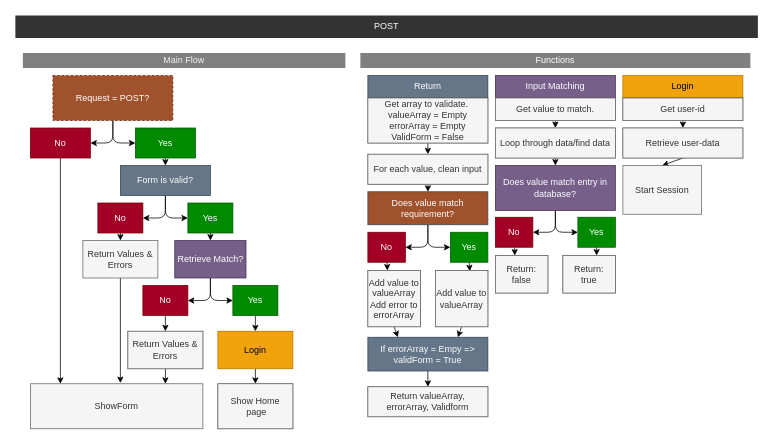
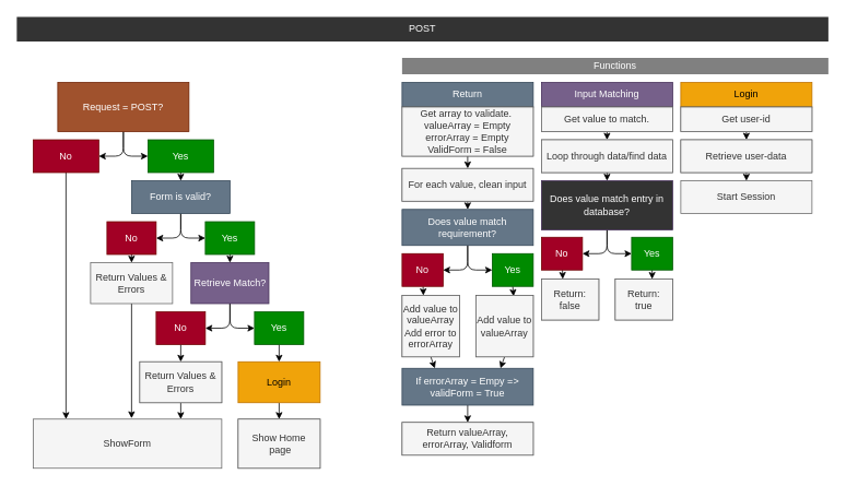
  <mxCell id="0" />
  <mxCell id="1" parent="0" />
  <mxCell id="2" value="&lt;font color=&quot;#ffffff&quot;&gt;POST&lt;/font&gt;" style="whiteSpace=wrap;html=1;fillColor=#333333;strokeColor=none;" vertex="1" parent="1"><mxGeometry x="20" y="20" width="990" height="30" as="geometry" /></mxCell>
  <mxCell id="3" style="edgeStyle=none;html=1;exitX=0.5;exitY=1;exitDx=0;exitDy=0;entryX=1;entryY=0.5;entryDx=0;entryDy=0;fontColor=#FFFFFF;" edge="1" parent="1" source="5" target="9"><mxGeometry relative="1" as="geometry"><Array as="points"><mxPoint x="150" y="190" /></Array></mxGeometry></mxCell>
  <mxCell id="4" style="edgeStyle=none;html=1;exitX=0.5;exitY=1;exitDx=0;exitDy=0;entryX=0;entryY=0.5;entryDx=0;entryDy=0;fontColor=#FFFFFF;" edge="1" parent="1" source="5" target="7"><mxGeometry relative="1" as="geometry"><Array as="points"><mxPoint x="150" y="190" /></Array></mxGeometry></mxCell>
- <mxCell id="5" value="Request = POST?" style="whiteSpace=wrap;html=1;fillColor=#a0522d;fontColor=#ffffff;strokeColor=#6D1F00;dashed=1;" vertex="1" parent="1"><mxGeometry x="70" y="100" width="160" height="60" as="geometry" /></mxCell>
+ <mxCell id="5" value="Request = POST?" style="whiteSpace=wrap;html=1;fillColor=#a0522d;fontColor=#ffffff;strokeColor=#6D1F00;" vertex="1" parent="1"><mxGeometry x="70" y="100" width="160" height="60" as="geometry" /></mxCell>
  <mxCell id="6" style="edgeStyle=none;html=1;exitX=0.5;exitY=1;exitDx=0;exitDy=0;entryX=0.5;entryY=0;entryDx=0;entryDy=0;" edge="1" parent="1" source="7" target="13"><mxGeometry relative="1" as="geometry" /></mxCell>
  <mxCell id="7" value="Yes" style="whiteSpace=wrap;html=1;fillColor=#008a00;strokeColor=#005700;fontColor=#ffffff;" vertex="1" parent="1"><mxGeometry x="180" y="170" width="80" height="40" as="geometry" /></mxCell>
  <mxCell id="8" style="edgeStyle=none;html=1;entryX=0.174;entryY=0;entryDx=0;entryDy=0;entryPerimeter=0;" edge="1" parent="1" source="9" target="10"><mxGeometry relative="1" as="geometry" /></mxCell>
  <mxCell id="9" value="No" style="whiteSpace=wrap;html=1;fillColor=#a20025;strokeColor=#6F0000;fontColor=#ffffff;" vertex="1" parent="1"><mxGeometry x="40" y="170" width="80" height="40" as="geometry" /></mxCell>
  <mxCell id="10" value="ShowForm" style="whiteSpace=wrap;html=1;fillColor=#f5f5f5;fontColor=#333333;strokeColor=#666666;" vertex="1" parent="1"><mxGeometry x="40" y="511" width="230" height="60" as="geometry" /></mxCell>
  <mxCell id="11" style="edgeStyle=none;html=1;exitX=0.5;exitY=1;exitDx=0;exitDy=0;entryX=0;entryY=0.5;entryDx=0;entryDy=0;fontColor=#FFFFFF;" edge="1" parent="1" source="13" target="15"><mxGeometry relative="1" as="geometry"><Array as="points"><mxPoint x="220" y="290" /></Array></mxGeometry></mxCell>
  <mxCell id="12" style="edgeStyle=none;html=1;exitX=0.5;exitY=1;exitDx=0;exitDy=0;entryX=1;entryY=0.5;entryDx=0;entryDy=0;fontColor=#FFFFFF;" edge="1" parent="1" source="13" target="17"><mxGeometry relative="1" as="geometry"><Array as="points"><mxPoint x="220" y="290" /></Array></mxGeometry></mxCell>
  <mxCell id="13" value="Form is valid?" style="whiteSpace=wrap;html=1;fillColor=#647687;fontColor=#ffffff;strokeColor=#314354;" vertex="1" parent="1"><mxGeometry x="160" y="220" width="120" height="40" as="geometry" /></mxCell>
  <mxCell id="14" style="edgeStyle=none;html=1;exitX=0.5;exitY=1;exitDx=0;exitDy=0;entryX=0.5;entryY=0;entryDx=0;entryDy=0;" edge="1" parent="1" source="15" target="43"><mxGeometry relative="1" as="geometry" /></mxCell>
  <mxCell id="15" value="Yes" style="whiteSpace=wrap;html=1;fillColor=#008a00;fontColor=#ffffff;strokeColor=#005700;" vertex="1" parent="1"><mxGeometry x="250" y="270" width="60" height="40" as="geometry" /></mxCell>
  <mxCell id="16" style="edgeStyle=none;html=1;exitX=0.5;exitY=1;exitDx=0;exitDy=0;entryX=0.5;entryY=0;entryDx=0;entryDy=0;" edge="1" parent="1" source="17" target="19"><mxGeometry relative="1" as="geometry"><mxPoint x="160" y="380" as="targetPoint" /></mxGeometry></mxCell>
  <mxCell id="17" value="No" style="whiteSpace=wrap;html=1;fillColor=#a20025;fontColor=#ffffff;strokeColor=#6F0000;" vertex="1" parent="1"><mxGeometry x="130" y="270" width="60" height="40" as="geometry" /></mxCell>
  <mxCell id="18" style="edgeStyle=none;html=1;" edge="1" parent="1" source="19"><mxGeometry relative="1" as="geometry"><mxPoint x="160" y="510" as="targetPoint" /></mxGeometry></mxCell>
  <mxCell id="19" value="Return Values &amp;amp; Errors" style="whiteSpace=wrap;html=1;fillColor=#f5f5f5;fontColor=#333333;strokeColor=#666666;" vertex="1" parent="1"><mxGeometry x="110" y="320" width="100" height="50" as="geometry" /></mxCell>
  <mxCell id="20" style="edgeStyle=none;html=1;exitX=0.5;exitY=1;exitDx=0;exitDy=0;" edge="1" parent="1" source="48"><mxGeometry relative="1" as="geometry"><mxPoint x="280" y="491" as="sourcePoint" /><mxPoint x="220" y="511" as="targetPoint" /></mxGeometry></mxCell>
  <mxCell id="21" value="Return" style="whiteSpace=wrap;html=1;fillColor=#647687;fontColor=#ffffff;strokeColor=#314354;" vertex="1" parent="1"><mxGeometry x="490" y="100" width="160" height="30" as="geometry" /></mxCell>
  <mxCell id="22" style="edgeStyle=none;html=1;entryX=0.5;entryY=0;entryDx=0;entryDy=0;exitX=0.5;exitY=1;exitDx=0;exitDy=0;" edge="1" parent="1" source="23" target="25"><mxGeometry relative="1" as="geometry"><mxPoint x="570" y="230" as="sourcePoint" /></mxGeometry></mxCell>
  <mxCell id="23" value="Get array to validate.&amp;nbsp;&lt;br&gt;valueArray = Empty&lt;br&gt;errorArray = Empty&lt;br&gt;ValidForm = False" style="whiteSpace=wrap;html=1;fillColor=#FFFFFF;strokeColor=#666666;fontColor=#333333;" vertex="1" parent="1"><mxGeometry x="490" y="130" width="160" height="60" as="geometry" /></mxCell>
  <mxCell id="24" style="edgeStyle=none;html=1;exitX=0.5;exitY=1;exitDx=0;exitDy=0;entryX=0.5;entryY=0;entryDx=0;entryDy=0;" edge="1" parent="1" source="25" target="28"><mxGeometry relative="1" as="geometry" /></mxCell>
  <mxCell id="25" value="For each value, clean input" style="whiteSpace=wrap;html=1;fillColor=#FFFFFF;fontColor=#333333;strokeColor=#666666;" vertex="1" parent="1"><mxGeometry x="490" y="205" width="160" height="40" as="geometry" /></mxCell>
  <mxCell id="26" style="edgeStyle=none;html=1;exitX=0.5;exitY=1;exitDx=0;exitDy=0;entryX=1;entryY=0.5;entryDx=0;entryDy=0;fontColor=#FFFFFF;" edge="1" parent="1" source="28" target="32"><mxGeometry relative="1" as="geometry"><Array as="points"><mxPoint x="570" y="329" /></Array></mxGeometry></mxCell>
  <mxCell id="27" style="edgeStyle=none;html=1;exitX=0.5;exitY=1;exitDx=0;exitDy=0;entryX=0;entryY=0.5;entryDx=0;entryDy=0;fontColor=#FFFFFF;" edge="1" parent="1" source="28" target="30"><mxGeometry relative="1" as="geometry"><Array as="points"><mxPoint x="570" y="329" /></Array></mxGeometry></mxCell>
- <mxCell id="28" value="Does value match requirement?" style="whiteSpace=wrap;html=1;fillColor=#a0522d;fontColor=#ffffff;strokeColor=#314354;" vertex="1" parent="1"><mxGeometry x="490" y="255" width="160" height="44" as="geometry" /></mxCell>
+ <mxCell id="28" value="Does value match requirement?" style="whiteSpace=wrap;html=1;fillColor=#647687;fontColor=#ffffff;strokeColor=#314354;" vertex="1" parent="1"><mxGeometry x="490" y="255" width="160" height="44" as="geometry" /></mxCell>
  <mxCell id="29" style="edgeStyle=none;html=1;exitX=0.5;exitY=1;exitDx=0;exitDy=0;entryX=0.657;entryY=0.013;entryDx=0;entryDy=0;entryPerimeter=0;" edge="1" parent="1" source="30" target="36"><mxGeometry relative="1" as="geometry"><mxPoint x="625" y="365" as="targetPoint" /></mxGeometry></mxCell>
  <mxCell id="30" value="Yes" style="whiteSpace=wrap;html=1;fillColor=#008a00;strokeColor=#005700;fontColor=#ffffff;" vertex="1" parent="1"><mxGeometry x="600" y="309" width="50" height="40" as="geometry" /></mxCell>
  <mxCell id="31" style="edgeStyle=none;html=1;entryX=0.371;entryY=0;entryDx=0;entryDy=0;entryPerimeter=0;" edge="1" parent="1" source="32" target="34"><mxGeometry relative="1" as="geometry" /></mxCell>
  <mxCell id="32" value="No" style="whiteSpace=wrap;html=1;fillColor=#a20025;strokeColor=#6F0000;fontColor=#ffffff;" vertex="1" parent="1"><mxGeometry x="490" y="309" width="50" height="40" as="geometry" /></mxCell>
  <mxCell id="33" style="edgeStyle=none;html=1;exitX=0.5;exitY=1;exitDx=0;exitDy=0;entryX=0.25;entryY=0;entryDx=0;entryDy=0;" edge="1" parent="1" source="34" target="38"><mxGeometry relative="1" as="geometry"><mxPoint x="525" y="481" as="targetPoint" /></mxGeometry></mxCell>
  <mxCell id="34" value="Add value to valueArray&lt;br&gt;Add error to errorArray" style="whiteSpace=wrap;html=1;fillColor=#FFFFFF;fontColor=#333333;strokeColor=#666666;" vertex="1" parent="1"><mxGeometry x="490" y="360" width="70" height="75" as="geometry" /></mxCell>
  <mxCell id="35" style="edgeStyle=none;html=1;exitX=0.5;exitY=1;exitDx=0;exitDy=0;entryX=0.75;entryY=0;entryDx=0;entryDy=0;" edge="1" parent="1" source="36" target="38"><mxGeometry relative="1" as="geometry" /></mxCell>
  <mxCell id="36" value="Add value to valueArray" style="whiteSpace=wrap;html=1;fillColor=#FFFFFF;fontColor=#333333;strokeColor=#666666;" vertex="1" parent="1"><mxGeometry x="580" y="360" width="70" height="75" as="geometry" /></mxCell>
  <mxCell id="37" style="edgeStyle=none;html=1;exitX=0.5;exitY=1;exitDx=0;exitDy=0;entryX=0.5;entryY=0;entryDx=0;entryDy=0;" edge="1" parent="1" source="38" target="39"><mxGeometry relative="1" as="geometry" /></mxCell>
  <mxCell id="38" value="If errorArray = Empy =&amp;gt; validForm = True" style="whiteSpace=wrap;html=1;fillColor=#647687;fontColor=#ffffff;strokeColor=#314354;" vertex="1" parent="1"><mxGeometry x="490" y="449" width="160" height="45" as="geometry" /></mxCell>
  <mxCell id="39" value="Return valueArray, errorArray, Validform" style="whiteSpace=wrap;html=1;fillColor=#FFFFFF;fontColor=#333333;strokeColor=#666666;" vertex="1" parent="1"><mxGeometry x="490" y="515" width="160" height="40" as="geometry" /></mxCell>
  <mxCell id="40" value="Show Home&lt;br&gt;&amp;nbsp;page" style="whiteSpace=wrap;html=1;fillColor=#FFFFFF;fontColor=#333333;strokeColor=#666666;" vertex="1" parent="1"><mxGeometry x="290" y="511" width="100" height="60" as="geometry" /></mxCell>
  <mxCell id="41" style="edgeStyle=none;html=1;exitX=0.5;exitY=1;exitDx=0;exitDy=0;entryX=1;entryY=0.5;entryDx=0;entryDy=0;fontColor=#FFFFFF;" edge="1" parent="1" source="43" target="47"><mxGeometry relative="1" as="geometry"><Array as="points"><mxPoint x="280" y="400" /></Array></mxGeometry></mxCell>
  <mxCell id="42" style="edgeStyle=none;html=1;exitX=0.5;exitY=1;exitDx=0;exitDy=0;entryX=0;entryY=0.5;entryDx=0;entryDy=0;fontColor=#FFFFFF;" edge="1" parent="1" source="43" target="45"><mxGeometry relative="1" as="geometry"><Array as="points"><mxPoint x="280" y="400" /></Array></mxGeometry></mxCell>
  <mxCell id="43" value="Retrieve Match?" style="whiteSpace=wrap;html=1;fillColor=#76608a;fontColor=#ffffff;strokeColor=#432D57;" vertex="1" parent="1"><mxGeometry x="232.5" y="320" width="95" height="50" as="geometry" /></mxCell>
  <mxCell id="44" style="edgeStyle=none;html=1;exitX=0.5;exitY=1;exitDx=0;exitDy=0;entryX=0.5;entryY=0;entryDx=0;entryDy=0;" edge="1" parent="1" source="45" target="51"><mxGeometry relative="1" as="geometry" /></mxCell>
  <mxCell id="45" value="Yes" style="whiteSpace=wrap;html=1;fillColor=#008a00;fontColor=#ffffff;strokeColor=#005700;" vertex="1" parent="1"><mxGeometry x="310" y="380" width="60" height="40" as="geometry" /></mxCell>
  <mxCell id="46" style="edgeStyle=none;html=1;exitX=0.5;exitY=1;exitDx=0;exitDy=0;entryX=0.5;entryY=0;entryDx=0;entryDy=0;" edge="1" parent="1" source="47" target="48"><mxGeometry relative="1" as="geometry" /></mxCell>
  <mxCell id="47" value="No" style="whiteSpace=wrap;html=1;fillColor=#a20025;fontColor=#ffffff;strokeColor=#6F0000;" vertex="1" parent="1"><mxGeometry x="190" y="380" width="60" height="40" as="geometry" /></mxCell>
  <mxCell id="48" value="Return Values &amp;amp; Errors" style="whiteSpace=wrap;html=1;fillColor=#FFFFFF;fontColor=#333333;strokeColor=#666666;" vertex="1" parent="1"><mxGeometry x="170" y="441" width="100" height="50" as="geometry" /></mxCell>
- <mxCell id="49" value="Main Flow" style="whiteSpace=wrap;html=1;strokeWidth=2;fillColor=#808080;strokeColor=none;fontColor=#F0F0F0;" vertex="1" parent="1"><mxGeometry x="30" y="70" width="430" height="20" as="geometry" /></mxCell>
  <mxCell id="50" style="edgeStyle=none;html=1;exitX=0.5;exitY=1;exitDx=0;exitDy=0;" edge="1" parent="1" source="51" target="40"><mxGeometry relative="1" as="geometry" /></mxCell>
  <mxCell id="51" value="Login" style="whiteSpace=wrap;html=1;fillColor=#f0a30a;fontColor=#000000;strokeColor=#BD7000;" vertex="1" parent="1"><mxGeometry x="290" y="441" width="100" height="50" as="geometry" /></mxCell>
  <mxCell id="52" value="Input Matching" style="whiteSpace=wrap;html=1;fillColor=#76608a;fontColor=#ffffff;strokeColor=#432D57;" vertex="1" parent="1"><mxGeometry x="660" y="100" width="160" height="30" as="geometry" /></mxCell>
  <mxCell id="53" style="edgeStyle=none;html=1;entryX=0.5;entryY=0;entryDx=0;entryDy=0;exitX=0.5;exitY=1;exitDx=0;exitDy=0;" edge="1" parent="1" source="54" target="56"><mxGeometry relative="1" as="geometry"><mxPoint x="740" y="235" as="sourcePoint" /></mxGeometry></mxCell>
  <mxCell id="54" value="Get value to match." style="whiteSpace=wrap;html=1;fillColor=#FFFFFF;strokeColor=#666666;fontColor=#333333;" vertex="1" parent="1"><mxGeometry x="660" y="130" width="160" height="30" as="geometry" /></mxCell>
  <mxCell id="55" style="edgeStyle=none;html=1;exitX=0.5;exitY=1;exitDx=0;exitDy=0;entryX=0.5;entryY=0;entryDx=0;entryDy=0;" edge="1" parent="1" source="56" target="59"><mxGeometry relative="1" as="geometry" /></mxCell>
  <mxCell id="56" value="Loop through data/find data" style="whiteSpace=wrap;html=1;fillColor=#FFFFFF;fontColor=#333333;strokeColor=#666666;" vertex="1" parent="1"><mxGeometry x="660" y="170" width="160" height="40" as="geometry" /></mxCell>
  <mxCell id="57" style="edgeStyle=none;html=1;exitX=0.5;exitY=1;exitDx=0;exitDy=0;entryX=1;entryY=0.5;entryDx=0;entryDy=0;fontColor=#FFFFFF;" edge="1" parent="1" source="59" target="63"><mxGeometry relative="1" as="geometry"><Array as="points"><mxPoint x="740" y="309" /></Array></mxGeometry></mxCell>
  <mxCell id="58" style="edgeStyle=none;html=1;exitX=0.5;exitY=1;exitDx=0;exitDy=0;entryX=0;entryY=0.5;entryDx=0;entryDy=0;fontColor=#FFFFFF;" edge="1" parent="1" source="59" target="61"><mxGeometry relative="1" as="geometry"><Array as="points"><mxPoint x="740" y="309" /></Array></mxGeometry></mxCell>
- <mxCell id="59" value="Does value match entry in database?" style="whiteSpace=wrap;html=1;fillColor=#76608a;fontColor=#ffffff;strokeColor=#432D57;" vertex="1" parent="1"><mxGeometry x="660" y="220" width="160" height="60" as="geometry" /></mxCell>
+ <mxCell id="59" value="Does value match entry in database?" style="whiteSpace=wrap;html=1;fillColor=#333333;fontColor=#ffffff;strokeColor=#432D57;" vertex="1" parent="1"><mxGeometry x="660" y="220" width="160" height="60" as="geometry" /></mxCell>
  <mxCell id="60" style="edgeStyle=none;html=1;exitX=0.5;exitY=1;exitDx=0;exitDy=0;" edge="1" parent="1" source="61"><mxGeometry relative="1" as="geometry"><mxPoint x="795" y="340" as="targetPoint" /></mxGeometry></mxCell>
  <mxCell id="61" value="Yes" style="whiteSpace=wrap;html=1;fillColor=#008a00;strokeColor=#005700;fontColor=#ffffff;" vertex="1" parent="1"><mxGeometry x="770" y="289" width="50" height="40" as="geometry" /></mxCell>
  <mxCell id="62" style="edgeStyle=none;html=1;entryX=0.371;entryY=0;entryDx=0;entryDy=0;entryPerimeter=0;" edge="1" parent="1" source="63" target="64"><mxGeometry relative="1" as="geometry" /></mxCell>
  <mxCell id="63" value="No" style="whiteSpace=wrap;html=1;fillColor=#a20025;strokeColor=#6F0000;fontColor=#ffffff;" vertex="1" parent="1"><mxGeometry x="660" y="289" width="50" height="40" as="geometry" /></mxCell>
  <mxCell id="64" value="Return: false" style="whiteSpace=wrap;html=1;fillColor=#FFFFFF;fontColor=#333333;strokeColor=#666666;" vertex="1" parent="1"><mxGeometry x="660" y="340" width="70" height="50" as="geometry" /></mxCell>
  <mxCell id="65" value="Return: &lt;br&gt;true" style="whiteSpace=wrap;html=1;fillColor=#FFFFFF;fontColor=#333333;strokeColor=#666666;" vertex="1" parent="1"><mxGeometry x="750" y="340" width="70" height="50" as="geometry" /></mxCell>
  <mxCell id="66" value="Login" style="whiteSpace=wrap;html=1;fillColor=#f0a30a;fontColor=#000000;strokeColor=#BD7000;" vertex="1" parent="1"><mxGeometry x="830" y="100" width="160" height="30" as="geometry" /></mxCell>
  <mxCell id="67" style="edgeStyle=none;html=1;entryX=0.5;entryY=0;entryDx=0;entryDy=0;exitX=0.5;exitY=1;exitDx=0;exitDy=0;" edge="1" parent="1" source="68" target="70"><mxGeometry relative="1" as="geometry"><mxPoint x="740" y="530" as="sourcePoint" /></mxGeometry></mxCell>
  <mxCell id="68" value="Get user-id" style="whiteSpace=wrap;html=1;fillColor=#FFFFFF;strokeColor=#666666;fontColor=#333333;" vertex="1" parent="1"><mxGeometry x="830" y="130" width="160" height="30" as="geometry" /></mxCell>
  <mxCell id="69" style="edgeStyle=none;html=1;exitX=0.5;exitY=1;exitDx=0;exitDy=0;entryX=0.5;entryY=0;entryDx=0;entryDy=0;" edge="1" parent="1" source="70" target="71"><mxGeometry relative="1" as="geometry" /></mxCell>
  <mxCell id="70" value="Retrieve user-data" style="whiteSpace=wrap;html=1;fillColor=#FFFFFF;fontColor=#333333;strokeColor=#666666;" vertex="1" parent="1"><mxGeometry x="830" y="170" width="160" height="40" as="geometry" /></mxCell>
- <mxCell id="71" value="Start Session" style="whiteSpace=wrap;html=1;fillColor=#f5f5f5;fontColor=#333333;strokeColor=#666666;" vertex="1" parent="1"><mxGeometry x="830" y="220" width="105" height="65" as="geometry" /></mxCell>
- <mxCell id="72" value="Functions" style="whiteSpace=wrap;html=1;strokeWidth=2;fillColor=#808080;strokeColor=none;fontColor=#FFFFFF;" vertex="1" parent="1"><mxGeometry x="480" y="70" width="520" height="20" as="geometry" /></mxCell>
+ <mxCell id="71" value="Start Session" style="whiteSpace=wrap;html=1;fillColor=#f5f5f5;fontColor=#333333;strokeColor=#666666;" vertex="1" parent="1"><mxGeometry x="830" y="220" width="160" height="40" as="geometry" /></mxCell>
+ <mxCell id="72" value="Functions" style="whiteSpace=wrap;html=1;strokeWidth=2;fillColor=#808080;strokeColor=none;fontColor=#FFFFFF;" vertex="1" parent="1"><mxGeometry x="490" y="70" width="520" height="20" as="geometry" /></mxCell>
  <mxCell id="73" value="Retrieve user-data" style="whiteSpace=wrap;html=1;fillColor=#f5f5f5;fontColor=#333333;strokeColor=#666666;" vertex="1" parent="1"><mxGeometry x="830" y="170" width="160" height="40" as="geometry" /></mxCell>
  <mxCell id="74" value="Get user-id" style="whiteSpace=wrap;html=1;fillColor=#f5f5f5;strokeColor=#666666;fontColor=#333333;" vertex="1" parent="1"><mxGeometry x="830" y="130" width="160" height="30" as="geometry" /></mxCell>
  <mxCell id="75" value="Get value to match." style="whiteSpace=wrap;html=1;fillColor=#f5f5f5;strokeColor=#666666;fontColor=#333333;" vertex="1" parent="1"><mxGeometry x="660" y="130" width="160" height="30" as="geometry" /></mxCell>
  <mxCell id="76" value="Loop through data/find data" style="whiteSpace=wrap;html=1;fillColor=#f5f5f5;fontColor=#333333;strokeColor=#666666;" vertex="1" parent="1"><mxGeometry x="660" y="170" width="160" height="40" as="geometry" /></mxCell>
  <mxCell id="77" value="Return: &lt;br&gt;true" style="whiteSpace=wrap;html=1;fillColor=#f5f5f5;fontColor=#333333;strokeColor=#666666;" vertex="1" parent="1"><mxGeometry x="750" y="340" width="70" height="50" as="geometry" /></mxCell>
  <mxCell id="78" value="Return: false" style="whiteSpace=wrap;html=1;fillColor=#f5f5f5;fontColor=#333333;strokeColor=#666666;" vertex="1" parent="1"><mxGeometry x="660" y="340" width="70" height="50" as="geometry" /></mxCell>
  <mxCell id="79" value="Add value to valueArray" style="whiteSpace=wrap;html=1;fillColor=#f5f5f5;fontColor=#333333;strokeColor=#666666;" vertex="1" parent="1"><mxGeometry x="580" y="360" width="70" height="75" as="geometry" /></mxCell>
  <mxCell id="80" value="Add value to valueArray&lt;br&gt;Add error to errorArray" style="whiteSpace=wrap;html=1;fillColor=#f5f5f5;fontColor=#333333;strokeColor=#666666;" vertex="1" parent="1"><mxGeometry x="490" y="360" width="70" height="75" as="geometry" /></mxCell>
  <mxCell id="81" value="Return valueArray, errorArray, Validform" style="whiteSpace=wrap;html=1;fillColor=#f5f5f5;fontColor=#333333;strokeColor=#666666;" vertex="1" parent="1"><mxGeometry x="490" y="515" width="160" height="40" as="geometry" /></mxCell>
  <mxCell id="82" value="Get array to validate.&amp;nbsp;&lt;br&gt;valueArray = Empty&lt;br&gt;errorArray = Empty&lt;br&gt;ValidForm = False" style="whiteSpace=wrap;html=1;fillColor=#f5f5f5;strokeColor=#666666;fontColor=#333333;" vertex="1" parent="1"><mxGeometry x="490" y="130" width="160" height="60" as="geometry" /></mxCell>
  <mxCell id="83" value="For each value, clean input" style="whiteSpace=wrap;html=1;fillColor=#f5f5f5;fontColor=#333333;strokeColor=#666666;" vertex="1" parent="1"><mxGeometry x="490" y="205" width="160" height="40" as="geometry" /></mxCell>
  <mxCell id="84" value="Show Home&lt;br&gt;&amp;nbsp;page" style="whiteSpace=wrap;html=1;fillColor=#f5f5f5;fontColor=#333333;strokeColor=#666666;" vertex="1" parent="1"><mxGeometry x="290" y="511" width="100" height="60" as="geometry" /></mxCell>
  <mxCell id="85" value="Return Values &amp;amp; Errors" style="whiteSpace=wrap;html=1;fillColor=#f5f5f5;fontColor=#333333;strokeColor=#666666;" vertex="1" parent="1"><mxGeometry x="170" y="441" width="100" height="50" as="geometry" /></mxCell>
